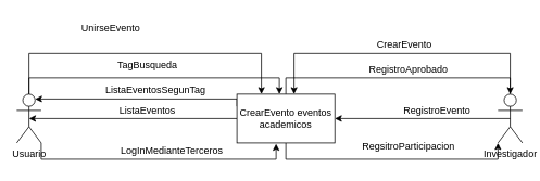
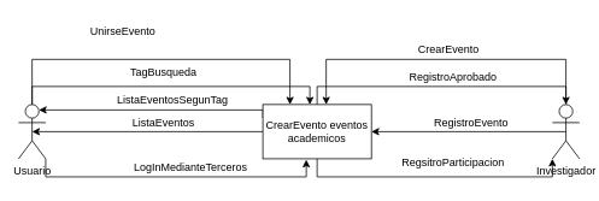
  <mxCell id="0" />
  <mxCell id="1" parent="0" />
  <mxCell id="2" style="edgeStyle=orthogonalEdgeStyle;rounded=0;orthogonalLoop=1;jettySize=auto;html=1;exitX=0;exitY=0.5;exitDx=0;exitDy=0;entryX=0.5;entryY=0.5;entryDx=0;entryDy=0;entryPerimeter=0;" edge="1" parent="1" source="6" target="10"><mxGeometry relative="1" as="geometry" /></mxCell>
  <mxCell id="3" style="edgeStyle=orthogonalEdgeStyle;rounded=0;orthogonalLoop=1;jettySize=auto;html=1;exitX=0.5;exitY=0;exitDx=0;exitDy=0;entryX=0.5;entryY=0;entryDx=0;entryDy=0;entryPerimeter=0;" edge="1" parent="1" source="6" target="14"><mxGeometry relative="1" as="geometry" /></mxCell>
  <mxCell id="4" style="edgeStyle=orthogonalEdgeStyle;rounded=0;orthogonalLoop=1;jettySize=auto;html=1;exitX=0.5;exitY=1;exitDx=0;exitDy=0;entryX=0;entryY=1;entryDx=0;entryDy=0;entryPerimeter=0;" edge="1" parent="1" source="6" target="14"><mxGeometry relative="1" as="geometry" /></mxCell>
  <mxCell id="5" style="edgeStyle=orthogonalEdgeStyle;rounded=0;orthogonalLoop=1;jettySize=auto;html=1;exitX=0;exitY=0.25;exitDx=0;exitDy=0;entryX=0.75;entryY=0.1;entryDx=0;entryDy=0;entryPerimeter=0;" edge="1" parent="1" source="6" target="10"><mxGeometry relative="1" as="geometry"><Array as="points"><mxPoint x="290" y="121" /></Array></mxGeometry></mxCell>
  <mxCell id="6" value="&lt;div&gt;CrearEvento eventos academicos&lt;/div&gt;" style="rounded=0;whiteSpace=wrap;html=1;" vertex="1" parent="1"><mxGeometry x="290" y="115" width="120" height="60" as="geometry" /></mxCell>
  <mxCell id="7" style="edgeStyle=orthogonalEdgeStyle;rounded=0;orthogonalLoop=1;jettySize=auto;html=1;exitX=0.5;exitY=0;exitDx=0;exitDy=0;exitPerimeter=0;entryX=0.433;entryY=0;entryDx=0;entryDy=0;entryPerimeter=0;" edge="1" parent="1" source="10" target="6"><mxGeometry relative="1" as="geometry" /></mxCell>
  <mxCell id="8" style="edgeStyle=orthogonalEdgeStyle;rounded=0;orthogonalLoop=1;jettySize=auto;html=1;exitX=1;exitY=1;exitDx=0;exitDy=0;exitPerimeter=0;entryX=0.4;entryY=1.017;entryDx=0;entryDy=0;entryPerimeter=0;" edge="1" parent="1" source="10" target="6"><mxGeometry relative="1" as="geometry"><mxPoint x="340" y="185" as="targetPoint" /><Array as="points"><mxPoint x="50" y="195" /><mxPoint x="338" y="195" /></Array></mxGeometry></mxCell>
  <mxCell id="9" style="edgeStyle=orthogonalEdgeStyle;rounded=0;orthogonalLoop=1;jettySize=auto;html=1;exitX=0.5;exitY=0;exitDx=0;exitDy=0;exitPerimeter=0;entryX=0.25;entryY=0;entryDx=0;entryDy=0;" edge="1" parent="1" source="10" target="6"><mxGeometry relative="1" as="geometry"><Array as="points"><mxPoint x="35" y="65" /><mxPoint x="320" y="65" /></Array></mxGeometry></mxCell>
  <mxCell id="10" value="&lt;div&gt;Usuario&lt;/div&gt;&lt;div&gt;&lt;br&gt;&lt;/div&gt;" style="shape=umlActor;verticalLabelPosition=bottom;verticalAlign=top;html=1;outlineConnect=0;" vertex="1" parent="1"><mxGeometry x="20" y="115" width="30" height="60" as="geometry" /></mxCell>
  <mxCell id="11" value="&lt;div&gt;ListaEventos&lt;/div&gt;" style="text;html=1;align=center;verticalAlign=middle;resizable=0;points=[];autosize=1;strokeColor=none;fillColor=none;" vertex="1" parent="1"><mxGeometry x="135" y="120" width="90" height="30" as="geometry" /></mxCell>
  <mxCell id="12" style="edgeStyle=orthogonalEdgeStyle;rounded=0;orthogonalLoop=1;jettySize=auto;html=1;exitX=0.5;exitY=0.5;exitDx=0;exitDy=0;exitPerimeter=0;entryX=1;entryY=0.5;entryDx=0;entryDy=0;" edge="1" parent="1" source="14" target="6"><mxGeometry relative="1" as="geometry" /></mxCell>
  <mxCell id="13" style="edgeStyle=orthogonalEdgeStyle;rounded=0;orthogonalLoop=1;jettySize=auto;html=1;exitX=0.5;exitY=0;exitDx=0;exitDy=0;exitPerimeter=0;" edge="1" parent="1" source="14"><mxGeometry relative="1" as="geometry"><mxPoint x="360" y="115" as="targetPoint" /><Array as="points"><mxPoint x="625" y="65" /><mxPoint x="360" y="65" /><mxPoint x="360" y="115" /></Array></mxGeometry></mxCell>
  <mxCell id="14" value="&lt;div&gt;Investigador&lt;/div&gt;" style="shape=umlActor;verticalLabelPosition=bottom;verticalAlign=top;html=1;outlineConnect=0;" vertex="1" parent="1"><mxGeometry x="610" y="115" width="30" height="60" as="geometry" /></mxCell>
- <mxCell id="15" value="RegistroEvento " style="text;html=1;align=center;verticalAlign=middle;resizable=0;points=[];autosize=1;strokeColor=none;fillColor=none;" vertex="1" parent="1"><mxGeometry x="485" y="120" width="100" height="30" as="geometry" /></mxCell>
+ <mxCell id="15" value="RegistroEvento " style="text;html=1;align=center;verticalAlign=middle;resizable=0;points=[];autosize=1;strokeColor=none;fillColor=none;" vertex="1" parent="1"><mxGeometry x="470" y="120" width="100" height="30" as="geometry" /></mxCell>
  <mxCell id="16" value="RegistroAprobado" style="text;html=1;align=center;verticalAlign=middle;resizable=0;points=[];autosize=1;strokeColor=none;fillColor=none;" vertex="1" parent="1"><mxGeometry x="440" y="70" width="120" height="30" as="geometry" /></mxCell>
  <mxCell id="17" value="RegsitroParticipacion" style="text;html=1;align=center;verticalAlign=middle;resizable=0;points=[];autosize=1;strokeColor=none;fillColor=none;" vertex="1" parent="1"><mxGeometry x="430" y="165" width="140" height="30" as="geometry" /></mxCell>
  <mxCell id="18" value="LogInMedianteTerceros" style="text;html=1;align=center;verticalAlign=middle;resizable=0;points=[];autosize=1;strokeColor=none;fillColor=none;" vertex="1" parent="1"><mxGeometry x="135" y="170" width="150" height="30" as="geometry" /></mxCell>
  <mxCell id="19" value="TagBusqueda" style="text;html=1;align=center;verticalAlign=middle;resizable=0;points=[];autosize=1;strokeColor=none;fillColor=none;" vertex="1" parent="1"><mxGeometry x="130" y="65" width="100" height="30" as="geometry" /></mxCell>
  <mxCell id="20" value="&lt;div&gt;CrearEvento&lt;/div&gt;" style="text;html=1;align=center;verticalAlign=middle;resizable=0;points=[];autosize=1;strokeColor=none;fillColor=none;" vertex="1" parent="1"><mxGeometry x="450" y="40" width="90" height="30" as="geometry" /></mxCell>
  <mxCell id="21" value="UnirseEvento" style="text;html=1;align=center;verticalAlign=middle;resizable=0;points=[];autosize=1;strokeColor=none;fillColor=none;" vertex="1" parent="1"><mxGeometry x="90" y="20" width="90" height="30" as="geometry" /></mxCell>
  <mxCell id="22" value="ListaEventosSegunTag" style="text;html=1;align=center;verticalAlign=middle;resizable=0;points=[];autosize=1;strokeColor=none;fillColor=none;" vertex="1" parent="1"><mxGeometry x="120" y="95" width="140" height="30" as="geometry" /></mxCell>
